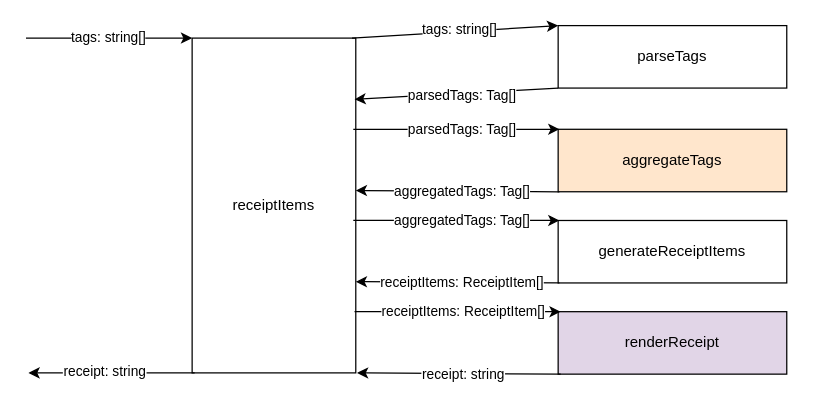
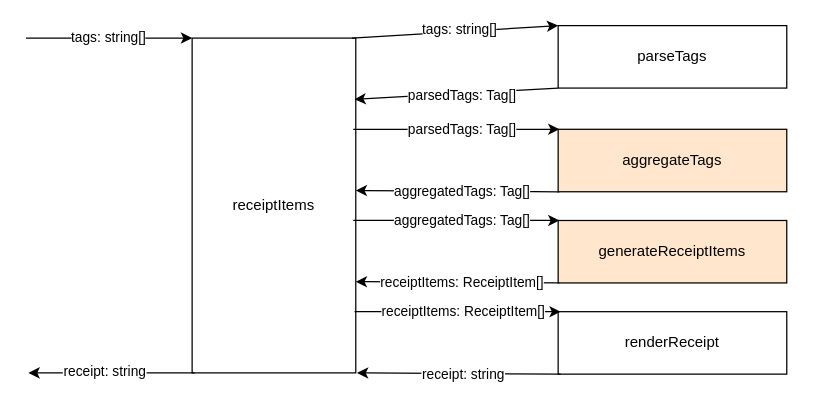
  <mxCell id="0" />
  <mxCell id="1" parent="0" />
  <mxCell id="2" value="receiptItems" style="rounded=0;whiteSpace=wrap;html=1;" parent="1" vertex="1"><mxGeometry x="153" y="30" width="131" height="268" as="geometry" /></mxCell>
  <mxCell id="3" value="parseTags" style="rounded=0;whiteSpace=wrap;html=1;" parent="1" vertex="1"><mxGeometry x="446" y="20" width="183" height="50" as="geometry" /></mxCell>
  <mxCell id="4" value="aggregateTags" style="rounded=0;whiteSpace=wrap;html=1;fillColor=#ffe6cc;" parent="1" vertex="1"><mxGeometry x="446" y="103" width="183" height="50" as="geometry" /></mxCell>
- <mxCell id="5" value="generateReceiptItems" style="rounded=0;whiteSpace=wrap;html=1;" parent="1" vertex="1"><mxGeometry x="446" y="176" width="183" height="50" as="geometry" /></mxCell>
- <mxCell id="6" value="renderReceipt" style="rounded=0;whiteSpace=wrap;html=1;fillColor=#e1d5e7;" parent="1" vertex="1"><mxGeometry x="446" y="249" width="183" height="50" as="geometry" /></mxCell>
+ <mxCell id="5" value="generateReceiptItems" style="rounded=0;whiteSpace=wrap;html=1;fillColor=#ffe6cc;" parent="1" vertex="1"><mxGeometry x="446" y="176" width="183" height="50" as="geometry" /></mxCell>
+ <mxCell id="6" value="renderReceipt" style="rounded=0;whiteSpace=wrap;html=1;" parent="1" vertex="1"><mxGeometry x="446" y="249" width="183" height="50" as="geometry" /></mxCell>
  <mxCell id="7" value="" style="endArrow=classic;html=1;rounded=0;entryX=0;entryY=0;entryDx=0;entryDy=0;" parent="1" target="2" edge="1"><mxGeometry width="50" height="50" relative="1" as="geometry"><mxPoint x="20" y="30" as="sourcePoint" /><mxPoint x="93" y="17" as="targetPoint" /></mxGeometry></mxCell>
  <mxCell id="8" value="tags: string[]" style="edgeLabel;html=1;align=center;verticalAlign=middle;resizable=0;points=[];" parent="7" vertex="1" connectable="0"><mxGeometry x="0.308" y="1" relative="1" as="geometry"><mxPoint x="-22" as="offset" /></mxGeometry></mxCell>
  <mxCell id="9" value="" style="endArrow=classic;html=1;rounded=0;entryX=0;entryY=0;entryDx=0;entryDy=0;" parent="1" edge="1"><mxGeometry width="50" height="50" relative="1" as="geometry"><mxPoint x="155" y="298" as="sourcePoint" /><mxPoint x="22" y="298" as="targetPoint" /></mxGeometry></mxCell>
  <mxCell id="10" value="&lt;div&gt;receipt: string&lt;/div&gt;" style="edgeLabel;html=1;align=center;verticalAlign=middle;resizable=0;points=[];" parent="9" vertex="1" connectable="0"><mxGeometry x="0.308" y="1" relative="1" as="geometry"><mxPoint x="14" y="-3" as="offset" /></mxGeometry></mxCell>
  <mxCell id="11" value="" style="endArrow=classic;html=1;rounded=0;entryX=0;entryY=0;entryDx=0;entryDy=0;" parent="1" target="3" edge="1"><mxGeometry width="50" height="50" relative="1" as="geometry"><mxPoint x="281" y="30" as="sourcePoint" /><mxPoint x="414" y="30" as="targetPoint" /></mxGeometry></mxCell>
  <mxCell id="12" value="tags: string[]" style="edgeLabel;html=1;align=center;verticalAlign=middle;resizable=0;points=[];" parent="11" vertex="1" connectable="0"><mxGeometry x="0.308" y="1" relative="1" as="geometry"><mxPoint x="-22" as="offset" /></mxGeometry></mxCell>
  <mxCell id="13" value="" style="endArrow=classic;html=1;rounded=0;entryX=0;entryY=0;entryDx=0;entryDy=0;exitX=0;exitY=1;exitDx=0;exitDy=0;" parent="1" source="3" edge="1"><mxGeometry width="50" height="50" relative="1" as="geometry"><mxPoint x="391" y="79" as="sourcePoint" /><mxPoint x="283" y="79" as="targetPoint" /></mxGeometry></mxCell>
  <mxCell id="14" value="parsedTags: Tag[]" style="edgeLabel;html=1;align=center;verticalAlign=middle;resizable=0;points=[];" parent="13" vertex="1" connectable="0"><mxGeometry x="0.308" y="1" relative="1" as="geometry"><mxPoint x="29" y="-1" as="offset" /></mxGeometry></mxCell>
  <mxCell id="15" value="" style="endArrow=classic;html=1;rounded=0;entryX=0;entryY=0;entryDx=0;entryDy=0;" parent="1" edge="1"><mxGeometry width="50" height="50" relative="1" as="geometry"><mxPoint x="282" y="103" as="sourcePoint" /><mxPoint x="447" y="103" as="targetPoint" /></mxGeometry></mxCell>
  <mxCell id="16" value="parsedTags: Tag[]" style="edgeLabel;html=1;align=center;verticalAlign=middle;resizable=0;points=[];" parent="15" vertex="1" connectable="0"><mxGeometry x="0.308" y="1" relative="1" as="geometry"><mxPoint x="-22" as="offset" /></mxGeometry></mxCell>
  <mxCell id="17" value="" style="endArrow=classic;html=1;rounded=0;entryX=0;entryY=0;entryDx=0;entryDy=0;exitX=0;exitY=1;exitDx=0;exitDy=0;" parent="1" edge="1"><mxGeometry width="50" height="50" relative="1" as="geometry"><mxPoint x="447" y="153" as="sourcePoint" /><mxPoint x="284" y="152" as="targetPoint" /></mxGeometry></mxCell>
  <mxCell id="18" value="aggregatedTags: Tag[]" style="edgeLabel;html=1;align=center;verticalAlign=middle;resizable=0;points=[];" parent="17" vertex="1" connectable="0"><mxGeometry x="0.308" y="1" relative="1" as="geometry"><mxPoint x="29" y="-1" as="offset" /></mxGeometry></mxCell>
  <mxCell id="19" value="" style="endArrow=classic;html=1;rounded=0;entryX=0;entryY=0;entryDx=0;entryDy=0;" parent="1" edge="1"><mxGeometry width="50" height="50" relative="1" as="geometry"><mxPoint x="282" y="176" as="sourcePoint" /><mxPoint x="447" y="176" as="targetPoint" /></mxGeometry></mxCell>
  <mxCell id="20" value="aggregatedTags: Tag[]" style="edgeLabel;html=1;align=center;verticalAlign=middle;resizable=0;points=[];" parent="19" vertex="1" connectable="0"><mxGeometry x="0.308" y="1" relative="1" as="geometry"><mxPoint x="-22" as="offset" /></mxGeometry></mxCell>
  <mxCell id="21" value="" style="endArrow=classic;html=1;rounded=0;entryX=0;entryY=0;entryDx=0;entryDy=0;exitX=0;exitY=1;exitDx=0;exitDy=0;" parent="1" edge="1"><mxGeometry width="50" height="50" relative="1" as="geometry"><mxPoint x="447" y="226" as="sourcePoint" /><mxPoint x="284" y="225" as="targetPoint" /></mxGeometry></mxCell>
  <mxCell id="22" value="receiptItems: ReceiptItem[]" style="edgeLabel;html=1;align=center;verticalAlign=middle;resizable=0;points=[];" parent="21" vertex="1" connectable="0"><mxGeometry x="0.308" y="1" relative="1" as="geometry"><mxPoint x="29" y="-1" as="offset" /></mxGeometry></mxCell>
  <mxCell id="23" value="" style="endArrow=classic;html=1;rounded=0;entryX=0;entryY=0;entryDx=0;entryDy=0;" parent="1" edge="1"><mxGeometry width="50" height="50" relative="1" as="geometry"><mxPoint x="283" y="249" as="sourcePoint" /><mxPoint x="448" y="249" as="targetPoint" /></mxGeometry></mxCell>
  <mxCell id="24" value="receiptItems: ReceiptItem[]" style="edgeLabel;html=1;align=center;verticalAlign=middle;resizable=0;points=[];" parent="23" vertex="1" connectable="0"><mxGeometry x="0.308" y="1" relative="1" as="geometry"><mxPoint x="-22" as="offset" /></mxGeometry></mxCell>
  <mxCell id="25" value="" style="endArrow=classic;html=1;rounded=0;entryX=0;entryY=0;entryDx=0;entryDy=0;exitX=0;exitY=1;exitDx=0;exitDy=0;" parent="1" edge="1"><mxGeometry width="50" height="50" relative="1" as="geometry"><mxPoint x="448" y="299" as="sourcePoint" /><mxPoint x="285" y="298" as="targetPoint" /></mxGeometry></mxCell>
  <mxCell id="26" value="receipt: string" style="edgeLabel;html=1;align=center;verticalAlign=middle;resizable=0;points=[];" parent="25" vertex="1" connectable="0"><mxGeometry x="0.308" y="1" relative="1" as="geometry"><mxPoint x="29" y="-1" as="offset" /></mxGeometry></mxCell>
